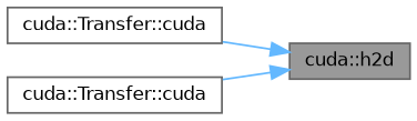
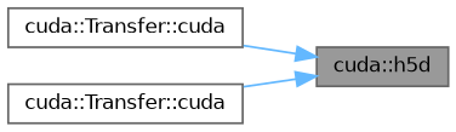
  digraph {
    rankdir=RL
    node [color=grey40 fillcolor=white fontname=Helvetica fontsize=10 shape=box style=filled]
    edge [color=steelblue1 dir=back fontname=Helvetica fontsize=10 labelfontname=Helvetica labelfontsize=10 style=solid]
-   n1 [color=gray40 fillcolor=grey60 fontcolor=black height=0.2 label="cuda::h2d" width=0.4]
+   n1 [color=gray40 fillcolor=grey60 fontcolor=black height=0.2 label="cuda::h5d" width=0.4]
    n2 [height=0.2 label="cuda::Transfer::cuda" width=0.4]
    n3 [height=0.2 label="cuda::Transfer::cuda" width=0.4]
    n1 -> n2
    n1 -> n3
  }
